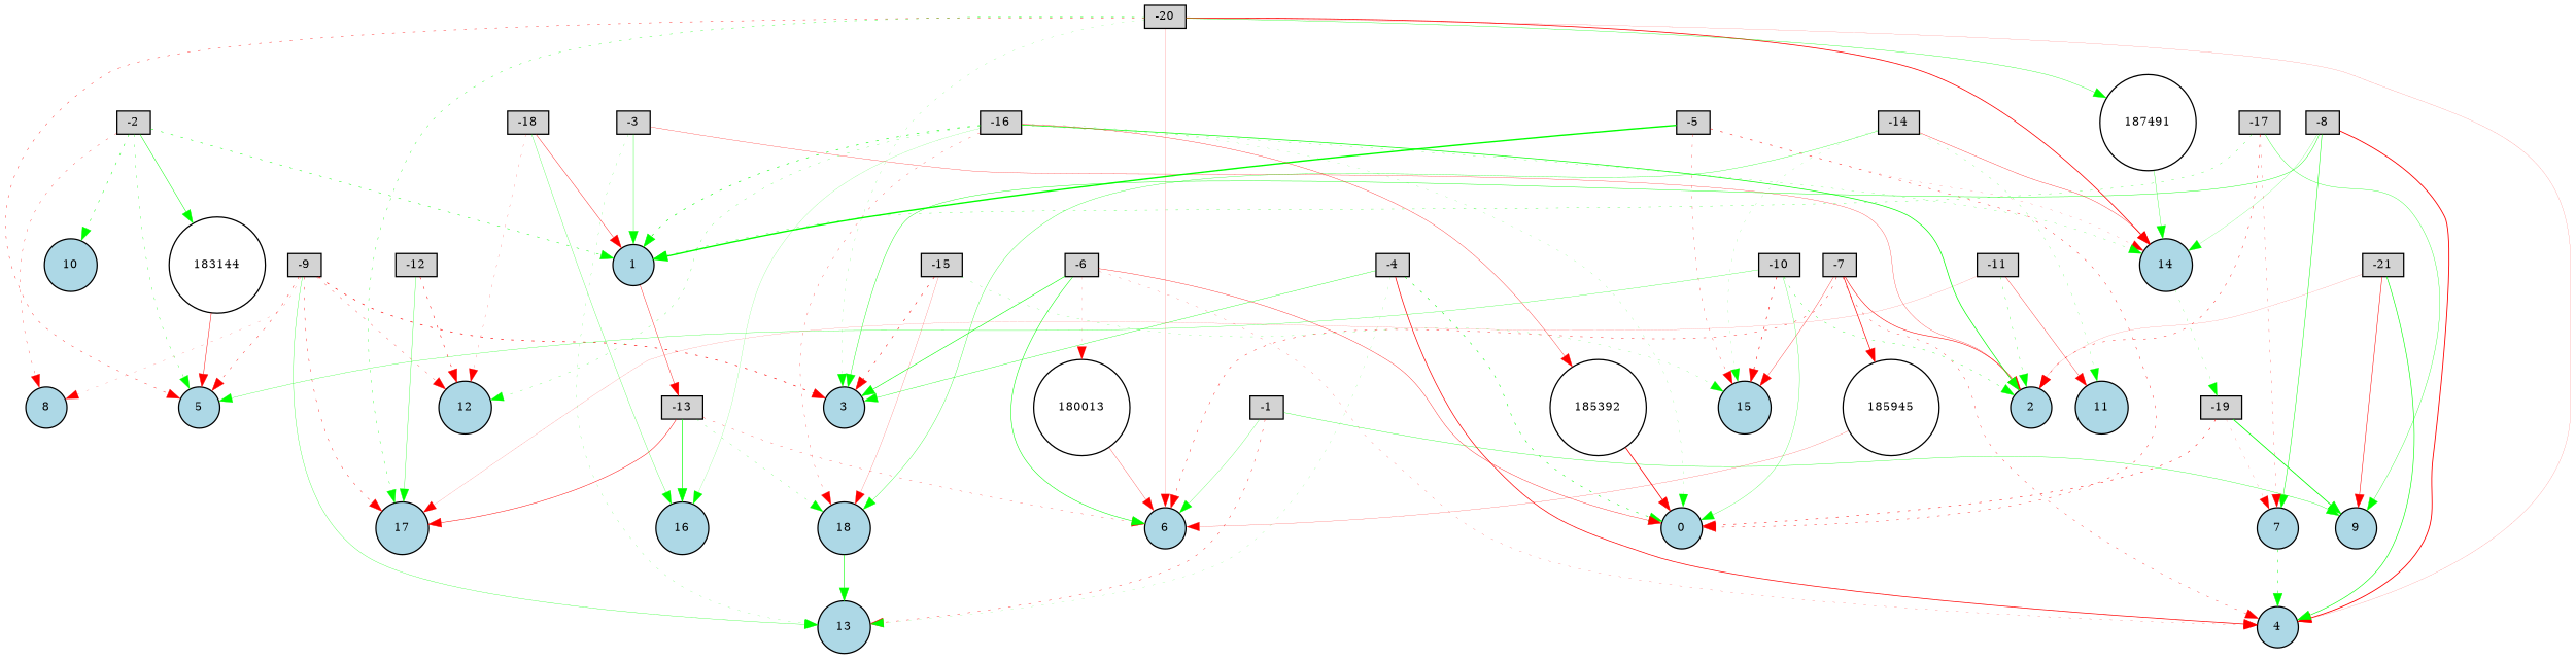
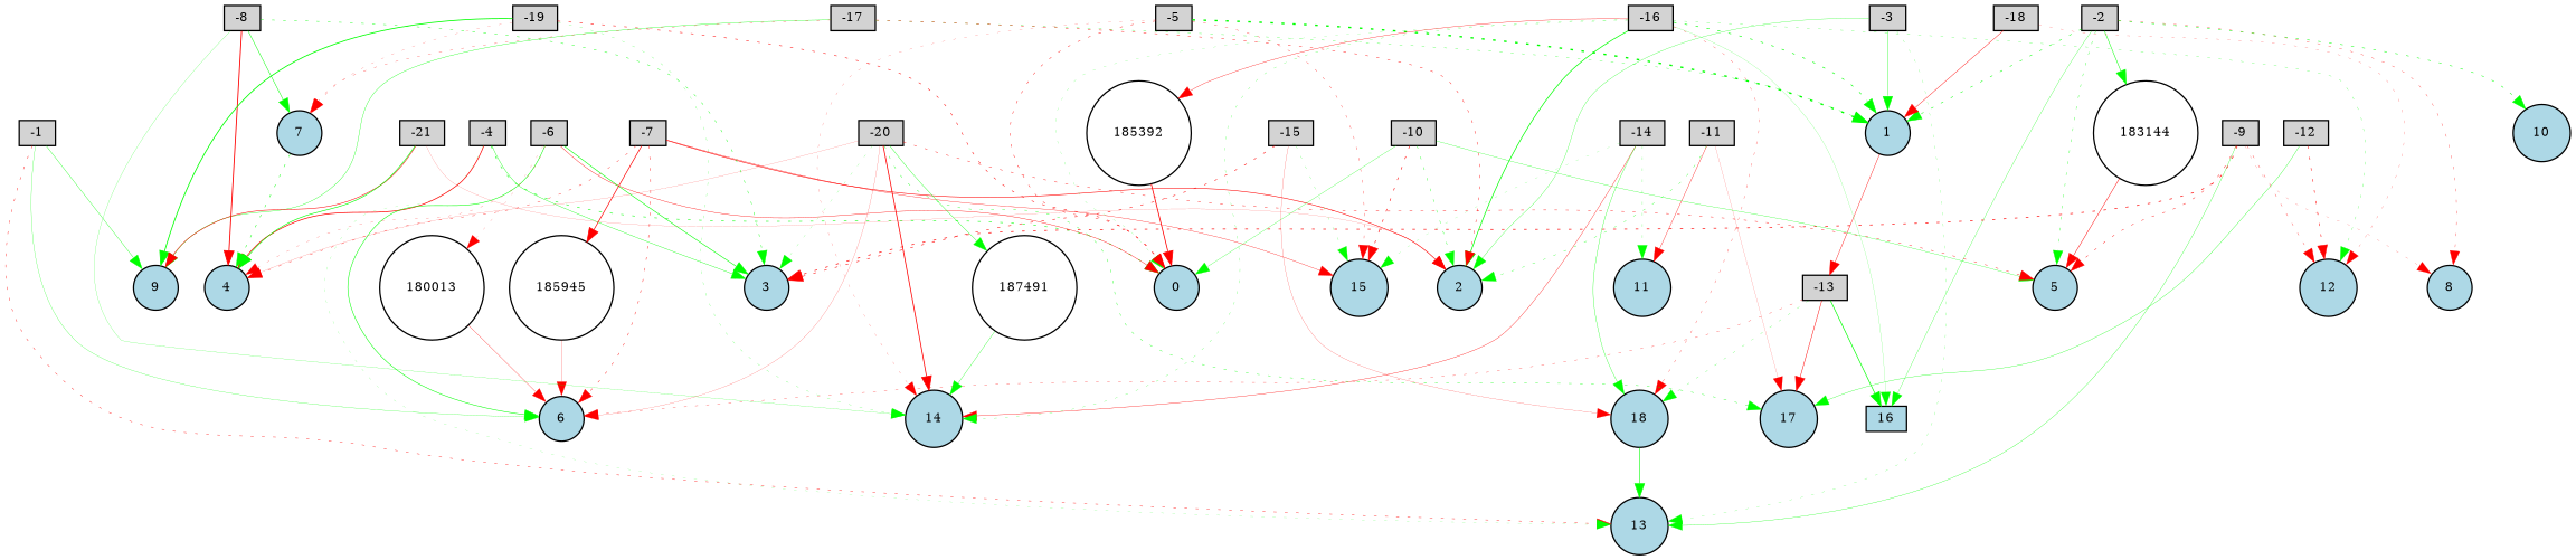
  digraph {
    node [fillcolor=lightgray fontsize=9 shape=circle style=filled]
    edge [color=red style=solid]
    -1 [height=0.2 shape=box width=0.2]
    6 [fillcolor=lightblue height=0.2 width=0.2]
    9 [fillcolor=lightblue height=0.2 width=0.2]
    13 [fillcolor=lightblue height=0.2 width=0.2]
    -2 [height=0.2 shape=box width=0.2]
    1 [fillcolor=lightblue height=0.2 width=0.2]
    5 [fillcolor=lightblue height=0.2 width=0.2]
    8 [fillcolor=lightblue height=0.2 width=0.2]
    10 [fillcolor=lightblue height=0.2 width=0.2]
-   16 [fillcolor=lightblue height=0.2 width=0.2]
+   16 [fillcolor=lightblue height=0.2 shape=box width=0.2]
    183144 [fillcolor=white height=0.2 width=0.2]
    -13 [height=0.2 shape=box width=0.2]
    -3 [height=0.2 shape=box width=0.2]
    2 [fillcolor=lightblue height=0.2 width=0.2]
    -4 [height=0.2 shape=box width=0.2]
    0 [fillcolor=lightblue height=0.2 width=0.2]
    3 [fillcolor=lightblue height=0.2 width=0.2]
    4 [fillcolor=lightblue height=0.2 width=0.2]
    -5 [height=0.2 shape=box width=0.2]
    14 [fillcolor=lightblue height=0.2 width=0.2]
    15 [fillcolor=lightblue height=0.2 width=0.2]
    -6 [height=0.2 shape=box width=0.2]
    180013 [fillcolor=white height=0.2 width=0.2]
    -7 [height=0.2 shape=box width=0.2]
    185945 [fillcolor=white height=0.2 width=0.2]
    -8 [height=0.2 shape=box width=0.2]
    7 [fillcolor=lightblue height=0.2 width=0.2]
    -9 [height=0.2 shape=box width=0.2]
    12 [fillcolor=lightblue height=0.2 width=0.2]
    17 [fillcolor=lightblue height=0.2 width=0.2]
    -10 [height=0.2 shape=box width=0.2]
    -11 [height=0.2 shape=box width=0.2]
    11 [fillcolor=lightblue height=0.2 width=0.2]
    -12 [height=0.2 shape=box width=0.2]
    18 [fillcolor=lightblue height=0.2 width=0.2]
    -14 [height=0.2 shape=box width=0.2]
    -15 [height=0.2 shape=box width=0.2]
    -16 [height=0.2 shape=box width=0.2]
    185392 [fillcolor=white height=0.2 width=0.2]
    -17 [height=0.2 shape=box width=0.2]
    -18 [height=0.2 shape=box width=0.2]
    -19 [height=0.2 shape=box width=0.2]
    -20 [height=0.2 shape=box width=0.2]
    187491 [fillcolor=white height=0.2 width=0.2]
    -21 [height=0.2 shape=box width=0.2]
    -1 -> 6 [color=green penwidth=0.18737773342224928]
    -1 -> 9 [color=green penwidth=0.2647712997277461]
    -1 -> 13 [penwidth=0.2970636676923984 style=dotted]
    -2 -> 1 [color=green penwidth=0.3810155251630194 style=dotted]
    -2 -> 5 [color=green penwidth=0.2554897225564209 style=dotted]
    -2 -> 8 [penwidth=0.22940138123054202 style=dotted]
    -2 -> 10 [color=green penwidth=0.37389586921847284 style=dotted]
-   -18 -> 16 [color=green penwidth=0.20969706355736695]
+   -2 -> 16 [color=green penwidth=0.20969706355736695]
    -2 -> 183144 [color=green penwidth=0.3786154158702929]
    1 -> -13 [penwidth=0.31275017862567794]
    183144 -> 5 [penwidth=0.3640152128644245]
    -13 -> 6 [penwidth=0.21208354993496228 style=dotted]
    -13 -> 16 [color=green penwidth=0.5285869835015117]
    -13 -> 17 [penwidth=0.37315097525945995]
    -13 -> 18 [color=green penwidth=0.16659294621434143 style=dotted]
    -3 -> 13 [color=green penwidth=0.14239705515288364 style=dotted]
    -3 -> 1 [color=green penwidth=0.2718279840870396]
-   -3 -> 2 [penwidth=0.21654005993571246]
+   -3 -> 2 [color=green penwidth=0.21654005993571246]
    -4 -> 13 [color=green penwidth=0.10985679967458513 style=dotted]
    -4 -> 0 [color=green penwidth=0.42329435609385746 style=dotted]
    -4 -> 3 [color=green penwidth=0.2838869695879559]
    -4 -> 4 [penwidth=0.551723443682191]
-   -5 -> 1 [color=green penwidth=1.0916418309409508]
+   -5 -> 1 [color=green penwidth=1.0916418309409508 style=dotted]
    -5 -> 0 [penwidth=0.3167096225530097 style=dotted]
    -5 -> 14 [penwidth=0.12449355421883299 style=dotted]
    -5 -> 15 [penwidth=0.2250467956316161 style=dotted]
    -6 -> 6 [color=green penwidth=0.40961548966310013]
    -6 -> 0 [penwidth=0.29124970993753774]
    -6 -> 3 [color=green penwidth=0.44449440796823103]
    -6 -> 4 [penwidth=0.14864986743702333 style=dotted]
    -6 -> 180013 [penwidth=0.10179192833515112 style=dotted]
    180013 -> 6 [penwidth=0.2168424059647137]
    -7 -> 6 [penwidth=0.31890938767265686 style=dotted]
    -7 -> 2 [penwidth=0.4272926846443592]
    -7 -> 4 [penwidth=0.26975076596774167 style=dotted]
    -7 -> 15 [penwidth=0.2513684283024161]
    -7 -> 185945 [penwidth=0.5298044872656684]
    185945 -> 6 [penwidth=0.15633154594656318]
-   -8 -> 3 [color=green penwidth=0.32082534991488326]
+   -8 -> 3 [color=green penwidth=0.32082534991488326 style=dotted]
    -8 -> 4 [penwidth=0.6785379467052005]
    -8 -> 14 [color=green penwidth=0.14409804905313955]
    -8 -> 7 [color=green penwidth=0.37150217655972806]
    7 -> 4 [color=green penwidth=0.36205235803107405 style=dotted]
    -9 -> 13 [color=green penwidth=0.23060556873158836]
    -9 -> 5 [penwidth=0.31296392571470344 style=dotted]
    -9 -> 8 [penwidth=0.12668541948108117 style=dotted]
    -9 -> 3 [penwidth=0.5202365681748973 style=dotted]
    -9 -> 12 [penwidth=0.22723734340777774 style=dotted]
-   -9 -> 17 [penwidth=0.3135527345437124 style=dotted]
    -10 -> 5 [color=green penwidth=0.22188896412344675]
    -10 -> 2 [color=green penwidth=0.2747892289136298 style=dotted]
    -10 -> 0 [color=green penwidth=0.2043562812787118]
    -10 -> 15 [penwidth=0.4433954236061326 style=dotted]
    -11 -> 2 [color=green penwidth=0.23664706001722027 style=dotted]
    -11 -> 17 [penwidth=0.10302569157021003]
    -11 -> 11 [penwidth=0.26584191188913453]
    -12 -> 12 [penwidth=0.39785200734427295 style=dotted]
    -12 -> 17 [color=green penwidth=0.24328907826459]
    18 -> 13 [color=green penwidth=0.456107049063991]
    -14 -> 14 [penwidth=0.2670346024675682]
    -14 -> 15 [color=green penwidth=0.10873487185895851 style=dotted]
    -14 -> 11 [color=green penwidth=0.1589459009000856 style=dotted]
    -14 -> 18 [color=green penwidth=0.2504156315483096]
    -15 -> 3 [penwidth=0.4137447091090952 style=dotted]
    -15 -> 15 [color=green penwidth=0.15218307185123905 style=dotted]
    -15 -> 18 [penwidth=0.1401901295021578]
    -16 -> 1 [color=green penwidth=0.47963912663836306 style=dotted]
    -16 -> 16 [color=green penwidth=0.11916964490034335]
    -16 -> 2 [color=green penwidth=0.5543157085791124]
    -16 -> 0 [color=green penwidth=0.11914689310714313 style=dotted]
    -16 -> 14 [color=green penwidth=0.16731147493162746 style=dotted]
    -16 -> 12 [color=green penwidth=0.18748593560383908 style=dotted]
    -16 -> 18 [penwidth=0.2026940946294356 style=dotted]
    -16 -> 185392 [penwidth=0.2622044757967801]
    185392 -> 0 [penwidth=0.6164729979367038]
    -17 -> 9 [color=green penwidth=0.2649155938368848]
    -17 -> 1 [color=green penwidth=0.2271062212868928 style=dotted]
    -17 -> 2 [penwidth=0.32133242985307087 style=dotted]
    -17 -> 7 [penwidth=0.19359449801913542 style=dotted]
    -18 -> 1 [penwidth=0.313438896468446]
    -18 -> 12 [penwidth=0.14314038168180826 style=dotted]
    -19 -> 9 [color=green penwidth=0.6333421879262408]
    -19 -> 0 [penwidth=0.40123850366151037 style=dotted]
-   14 -> -19 [color=green penwidth=0.15271864785185507 style=dotted]
+   -19 -> 14 [color=green penwidth=0.15271864785185507 style=dotted]
    -19 -> 7 [penwidth=0.12663965479525582 style=dotted]
    -20 -> 6 [penwidth=0.12836589072119847]
    -20 -> 5 [penwidth=0.30641304009914183 style=dotted]
    -20 -> 3 [color=green penwidth=0.1260804594876885 style=dotted]
    -20 -> 4 [penwidth=0.10481055987244736]
    -20 -> 14 [penwidth=0.6064959189455245]
    -20 -> 17 [color=green penwidth=0.2766955021800868 style=dotted]
    -20 -> 187491 [color=green penwidth=0.2720763059233505]
    187491 -> 14 [color=green penwidth=0.2385839992322938]
    -21 -> 9 [penwidth=0.4005408061750887]
    -21 -> 2 [penwidth=0.10006468901609283]
    -21 -> 4 [color=green penwidth=0.47462475457181996]
  }
